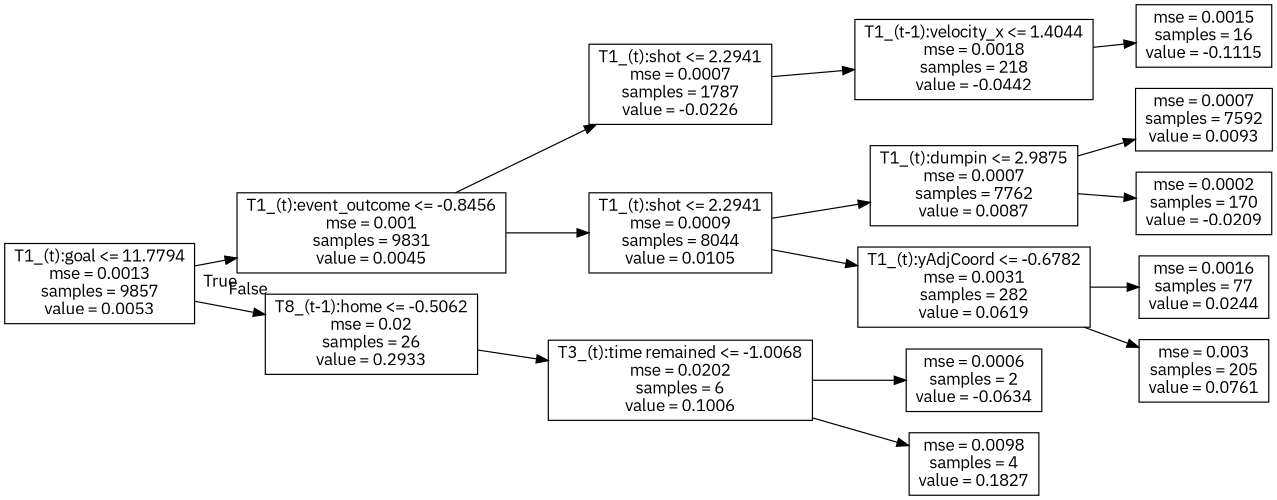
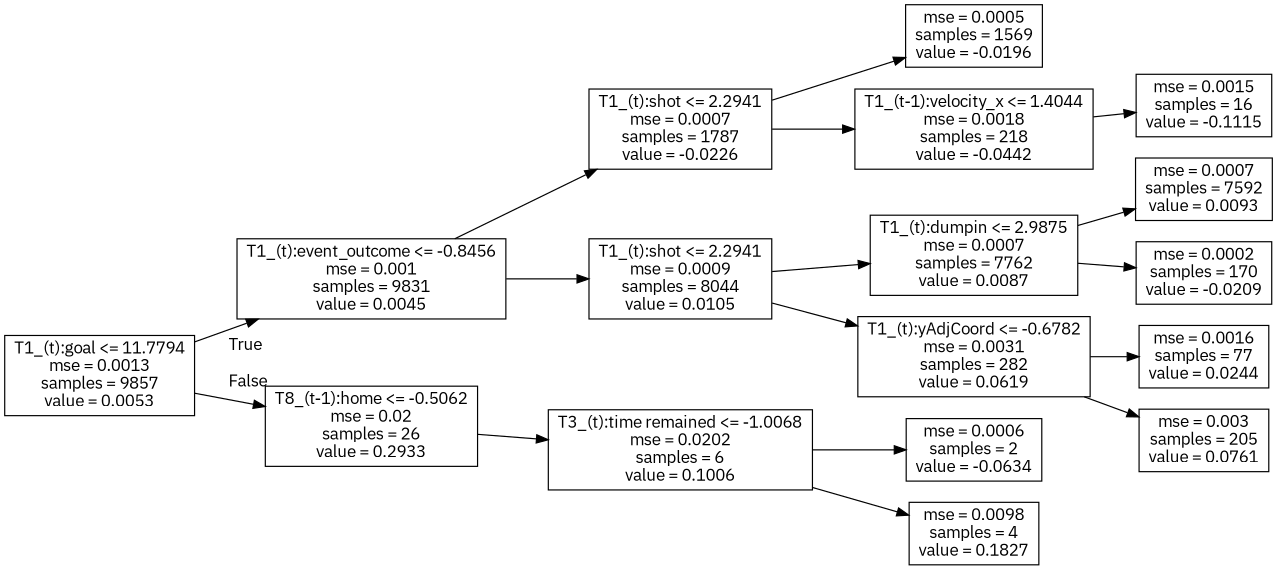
  digraph {
    fontname="IBM Plex Sans"
    rankdir=LR
    node [fontname="IBM Plex Sans" shape=box]
    edge [fontname="IBM Plex Sans"]
    n1 [label="T1_(t):goal <= 11.7794\nmse = 0.0013\nsamples = 9857\nvalue = 0.0053"]
    n2 [label="T1_(t):event_outcome <= -0.8456\nmse = 0.001\nsamples = 9831\nvalue = 0.0045"]
    n3 [label="T8_(t-1):home <= -0.5062\nmse = 0.02\nsamples = 26\nvalue = 0.2933"]
    n4 [label="T1_(t):shot <= 2.2941\nmse = 0.0007\nsamples = 1787\nvalue = -0.0226"]
    n5 [label="T1_(t):shot <= 2.2941\nmse = 0.0009\nsamples = 8044\nvalue = 0.0105"]
    n6 [label="T3_(t):time remained <= -1.0068\nmse = 0.0202\nsamples = 6\nvalue = 0.1006"]
+   n7 [label="mse = 0.0005\nsamples = 1569\nvalue = -0.0196"]
    n8 [label="T1_(t-1):velocity_x <= 1.4044\nmse = 0.0018\nsamples = 218\nvalue = -0.0442"]
    n9 [label="T1_(t):dumpin <= 2.9875\nmse = 0.0007\nsamples = 7762\nvalue = 0.0087"]
    n10 [label="T1_(t):yAdjCoord <= -0.6782\nmse = 0.0031\nsamples = 282\nvalue = 0.0619"]
    n11 [label="mse = 0.0015\nsamples = 16\nvalue = -0.1115"]
    n12 [label="mse = 0.0007\nsamples = 7592\nvalue = 0.0093"]
    n13 [label="mse = 0.0002\nsamples = 170\nvalue = -0.0209"]
    n14 [label="mse = 0.0016\nsamples = 77\nvalue = 0.0244"]
    n15 [label="mse = 0.003\nsamples = 205\nvalue = 0.0761"]
    n16 [label="mse = 0.0006\nsamples = 2\nvalue = -0.0634"]
    n17 [label="mse = 0.0098\nsamples = 4\nvalue = 0.1827"]
    n1 -> n2 [headlabel=True labelangle=45 labeldistance=2.5]
    n1 -> n3 [headlabel=False labelangle=-45 labeldistance=2.5]
    n2 -> n4
    n2 -> n5
    n3 -> n6
+   n4 -> n7
    n4 -> n8
    n5 -> n9
    n5 -> n10
    n6 -> n16
    n6 -> n17
    n8 -> n11
    n9 -> n12
    n9 -> n13
    n10 -> n14
    n10 -> n15
  }
